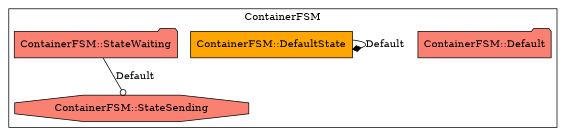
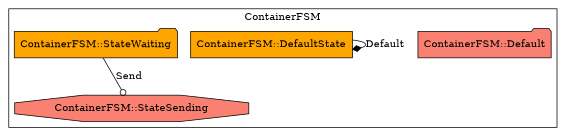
  digraph {
    node [fillcolor=salmon shape=folder style=filled tip="Here is a default llama."]
    edge [tip="Special Llama effects by Ralph, the Wonder Llama."]
    "ContainerFSM::Default" [height=0.50 width=2.06]
    "ContainerFSM::DefaultState" [fillcolor=orange height=0.50 shape=box width=2.44]
    "ContainerFSM::StateSending" [height=0.50 shape=octagon width=2.50]
-   "ContainerFSM::StateWaiting" [height=0.50 width=2.47]
+   "ContainerFSM::StateWaiting" [fillcolor=orange height=0.50 width=2.47]
    subgraph cluster_1 {
      label=ContainerFSM
      "ContainerFSM::Default"
      "ContainerFSM::DefaultState"
      "ContainerFSM::StateSending"
      "ContainerFSM::StateWaiting"
    }
    "ContainerFSM::DefaultState" -> "ContainerFSM::DefaultState" [arrowhead=diamond label=Default]
-   "ContainerFSM::StateWaiting" -> "ContainerFSM::StateSending" [arrowhead=odot label=Default]
+   "ContainerFSM::StateWaiting" -> "ContainerFSM::StateSending" [arrowhead=odot label=Send]
  }
